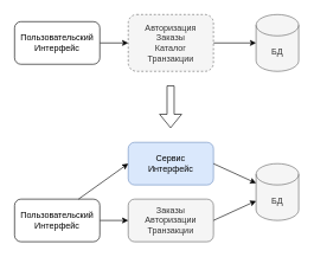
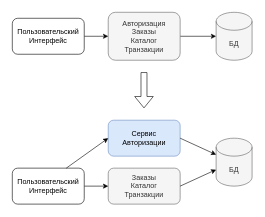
  <mxCell id="0" />
  <mxCell id="1" parent="0" />
  <mxCell id="2" style="edgeStyle=orthogonalEdgeStyle;rounded=0;orthogonalLoop=1;jettySize=auto;html=1;entryX=0;entryY=0.5;entryDx=0;entryDy=0;entryPerimeter=0;" parent="1" source="3" target="4" edge="1"><mxGeometry relative="1" as="geometry" /></mxCell>
- <mxCell id="3" value="Авторизация&lt;br&gt;Заказы&lt;br&gt;Каталог&lt;br&gt;Транзакции" style="rounded=1;whiteSpace=wrap;html=1;fillColor=#f5f5f5;strokeColor=#666666;fontColor=#333333;dashed=1;" parent="1" vertex="1"><mxGeometry x="180" y="20" width="120" height="80" as="geometry" /></mxCell>
+ <mxCell id="3" value="Авторизация&lt;br&gt;Заказы&lt;br&gt;Каталог&lt;br&gt;Транзакции" style="rounded=1;whiteSpace=wrap;html=1;fillColor=#f5f5f5;strokeColor=#666666;fontColor=#333333;" parent="1" vertex="1"><mxGeometry x="180" y="20" width="120" height="80" as="geometry" /></mxCell>
  <mxCell id="4" value="&lt;span&gt;БД&lt;/span&gt;" style="shape=cylinder3;whiteSpace=wrap;html=1;boundedLbl=1;backgroundOutline=1;size=15;fillColor=#f5f5f5;strokeColor=#666666;fontColor=#333333;" parent="1" vertex="1"><mxGeometry x="360" y="20" width="60" height="80" as="geometry" /></mxCell>
  <mxCell id="5" value="" style="edgeStyle=orthogonalEdgeStyle;rounded=0;orthogonalLoop=1;jettySize=auto;html=1;entryX=0;entryY=0.5;entryDx=0;entryDy=0;" parent="1" source="6" edge="1" target="3"><mxGeometry relative="1" as="geometry"><mxPoint x="170" y="60" as="targetPoint" /></mxGeometry></mxCell>
  <mxCell id="6" value="Пользовательский Интерфейс" style="rounded=1;whiteSpace=wrap;html=1;fillColor=#FFFFFF;" parent="1" vertex="1"><mxGeometry x="20" y="30" width="120" height="60" as="geometry" /></mxCell>
  <mxCell id="7" value="" style="shape=flexArrow;endArrow=classic;html=1;" parent="1" edge="1"><mxGeometry width="50" height="50" relative="1" as="geometry"><mxPoint x="239.66" y="120" as="sourcePoint" /><mxPoint x="239.66" y="180" as="targetPoint" /></mxGeometry></mxCell>
- <mxCell id="8" value="Сервис&lt;br&gt;Интерфейс" style="rounded=1;whiteSpace=wrap;html=1;fillColor=#dae8fc;strokeColor=#6c8ebf;" parent="1" vertex="1"><mxGeometry x="180" y="200" width="120" height="60" as="geometry" /></mxCell>
- <mxCell id="9" value="Заказы&lt;br&gt;Авторизации&lt;br&gt;Транзакции" style="rounded=1;whiteSpace=wrap;html=1;fillColor=#f5f5f5;strokeColor=#666666;fontColor=#333333;" parent="1" vertex="1"><mxGeometry x="180" y="280" width="120" height="60" as="geometry" /></mxCell>
+ <mxCell id="8" value="Сервис&lt;br&gt;Авторизации" style="rounded=1;whiteSpace=wrap;html=1;fillColor=#dae8fc;strokeColor=#6c8ebf;" parent="1" vertex="1"><mxGeometry x="180" y="200" width="120" height="60" as="geometry" /></mxCell>
+ <mxCell id="9" value="Заказы&lt;br&gt;Каталог&lt;br&gt;Транзакции" style="rounded=1;whiteSpace=wrap;html=1;fillColor=#f5f5f5;strokeColor=#666666;fontColor=#333333;" parent="1" vertex="1"><mxGeometry x="180" y="280" width="120" height="60" as="geometry" /></mxCell>
  <mxCell id="10" value="&lt;span&gt;БД&lt;/span&gt;" style="shape=cylinder3;whiteSpace=wrap;html=1;boundedLbl=1;backgroundOutline=1;size=15;fillColor=#f5f5f5;strokeColor=#666666;fontColor=#333333;" parent="1" vertex="1"><mxGeometry x="360" y="230" width="60" height="80" as="geometry" /></mxCell>
  <mxCell id="11" value="" style="edgeStyle=orthogonalEdgeStyle;rounded=0;orthogonalLoop=1;jettySize=auto;html=1;entryX=0;entryY=0.5;entryDx=0;entryDy=0;exitX=1;exitY=0.5;exitDx=0;exitDy=0;" parent="1" source="12" edge="1" target="9"><mxGeometry relative="1" as="geometry"><mxPoint x="170" y="320" as="targetPoint" /><mxPoint x="140" y="320" as="sourcePoint" /></mxGeometry></mxCell>
  <mxCell id="12" value="Пользовательский Интерфейс" style="rounded=1;whiteSpace=wrap;html=1;fillColor=#FFFFFF;" parent="1" vertex="1"><mxGeometry x="20" y="280" width="120" height="60" as="geometry" /></mxCell>
  <mxCell id="13" value="" style="endArrow=classic;html=1;exitX=0.75;exitY=0;exitDx=0;exitDy=0;entryX=0;entryY=0.5;entryDx=0;entryDy=0;" parent="1" source="12" target="8" edge="1"><mxGeometry width="50" height="50" relative="1" as="geometry"><mxPoint x="110" y="290" as="sourcePoint" /><mxPoint x="170" y="200" as="targetPoint" /></mxGeometry></mxCell>
  <mxCell id="14" value="" style="endArrow=classic;html=1;exitX=1;exitY=0.5;exitDx=0;exitDy=0;entryX=0;entryY=0;entryDx=0;entryDy=52.5;entryPerimeter=0;" edge="1" parent="1" source="9" target="10"><mxGeometry width="50" height="50" relative="1" as="geometry"><mxPoint x="120" y="300" as="sourcePoint" /><mxPoint x="190" y="240" as="targetPoint" /></mxGeometry></mxCell>
  <mxCell id="15" value="" style="endArrow=classic;html=1;exitX=1;exitY=0.5;exitDx=0;exitDy=0;entryX=0;entryY=0;entryDx=0;entryDy=27.5;entryPerimeter=0;" edge="1" parent="1" source="8" target="10"><mxGeometry width="50" height="50" relative="1" as="geometry"><mxPoint x="310" y="330" as="sourcePoint" /><mxPoint x="370" y="292.5" as="targetPoint" /></mxGeometry></mxCell>
